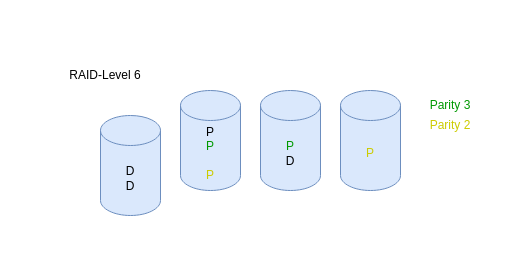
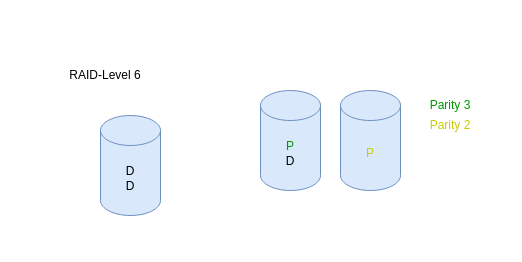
  <mxCell id="0" />
  <mxCell id="1" parent="0" />
  <mxCell id="2" value="" style="rounded=0;whiteSpace=wrap;html=1;strokeColor=none;" vertex="1" parent="1"><mxGeometry x="20" y="20" width="480" height="220" as="geometry" /></mxCell>
  <mxCell id="3" value="D&lt;br&gt;D" style="shape=cylinder3;whiteSpace=wrap;html=1;boundedLbl=1;backgroundOutline=1;size=15;fillColor=#dae8fc;strokeColor=#6c8ebf;" vertex="1" parent="1"><mxGeometry x="100" y="115" width="60" height="100" as="geometry" /></mxCell>
  <mxCell id="4" value="&lt;font color=&quot;#009900&quot;&gt;P&lt;/font&gt;&lt;br&gt;D" style="shape=cylinder3;whiteSpace=wrap;html=1;boundedLbl=1;backgroundOutline=1;size=15;fillColor=#dae8fc;strokeColor=#6c8ebf;" vertex="1" parent="1"><mxGeometry x="260" y="90" width="60" height="100" as="geometry" /></mxCell>
- <mxCell id="5" value="P&lt;br&gt;&lt;font color=&quot;#009900&quot;&gt;P&lt;/font&gt;&lt;br&gt;&lt;br&gt;&lt;font color=&quot;#cccc00&quot;&gt;P&lt;/font&gt;" style="shape=cylinder3;whiteSpace=wrap;html=1;boundedLbl=1;backgroundOutline=1;size=15;fillColor=#dae8fc;strokeColor=#6c8ebf;" vertex="1" parent="1"><mxGeometry x="180" y="90" width="60" height="100" as="geometry" /></mxCell>
  <mxCell id="6" value="RAID-Level 6" style="text;html=1;strokeColor=none;fillColor=none;align=center;verticalAlign=middle;whiteSpace=wrap;rounded=0;" vertex="1" parent="1"><mxGeometry x="60" y="60" width="90" height="30" as="geometry" /></mxCell>
  <mxCell id="7" value="&lt;font color=&quot;#cccc00&quot;&gt;P&lt;br&gt;&lt;/font&gt;" style="shape=cylinder3;whiteSpace=wrap;html=1;boundedLbl=1;backgroundOutline=1;size=15;fillColor=#dae8fc;strokeColor=#6c8ebf;" vertex="1" parent="1"><mxGeometry x="340" y="90" width="60" height="100" as="geometry" /></mxCell>
  <mxCell id="8" value="Parity 2" style="text;html=1;strokeColor=none;fillColor=none;align=center;verticalAlign=middle;whiteSpace=wrap;rounded=0;fontColor=#CCCC00;" vertex="1" parent="1"><mxGeometry x="420" y="110" width="60" height="30" as="geometry" /></mxCell>
  <mxCell id="9" value="&lt;font color=&quot;#009900&quot;&gt;Parity 3&lt;/font&gt;" style="text;html=1;strokeColor=none;fillColor=none;align=center;verticalAlign=middle;whiteSpace=wrap;rounded=0;fontColor=#CCCC00;" vertex="1" parent="1"><mxGeometry x="420" y="90" width="60" height="30" as="geometry" /></mxCell>
